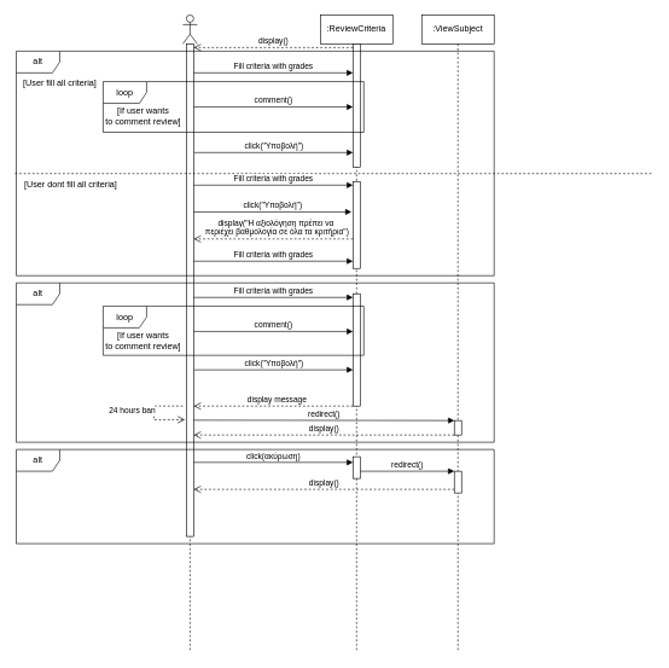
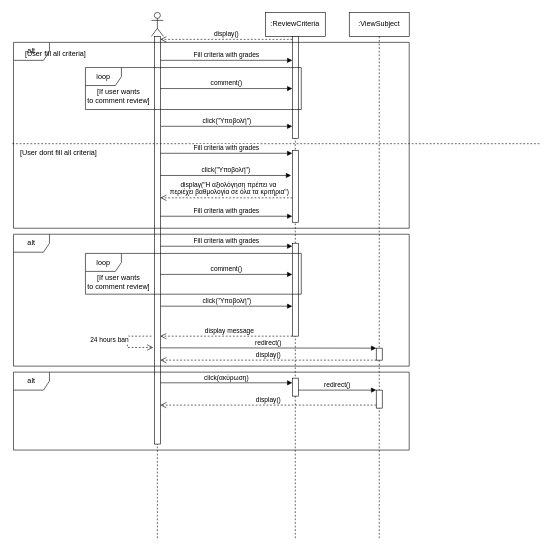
  <mxCell id="0" />
  <mxCell id="1" parent="0" />
  <mxCell id="2" value="" style="shape=umlLifeline;perimeter=lifelinePerimeter;whiteSpace=wrap;html=1;container=1;dropTarget=0;collapsible=0;recursiveResize=0;outlineConnect=0;portConstraint=eastwest;newEdgeStyle={&quot;curved&quot;:0,&quot;rounded&quot;:0};participant=umlActor;" parent="1" vertex="1"><mxGeometry x="252" y="20" width="20" height="880" as="geometry" /></mxCell>
  <mxCell id="3" value="" style="html=1;points=[[0,0,0,0,5],[0,1,0,0,-5],[1,0,0,0,5],[1,1,0,0,-5]];perimeter=orthogonalPerimeter;outlineConnect=0;targetShapes=umlLifeline;portConstraint=eastwest;newEdgeStyle={&quot;curved&quot;:0,&quot;rounded&quot;:0};" parent="2" vertex="1"><mxGeometry x="5" y="40" width="10" height="680" as="geometry" /></mxCell>
  <mxCell id="4" value=":ReviewCriteria" style="shape=umlLifeline;perimeter=lifelinePerimeter;whiteSpace=wrap;html=1;container=1;dropTarget=0;collapsible=0;recursiveResize=0;outlineConnect=0;portConstraint=eastwest;newEdgeStyle={&quot;curved&quot;:0,&quot;rounded&quot;:0};" parent="1" vertex="1"><mxGeometry x="442" y="20" width="100" height="880" as="geometry" /></mxCell>
  <mxCell id="5" value="" style="html=1;points=[[0,0,0,0,5],[0,1,0,0,-5],[1,0,0,0,5],[1,1,0,0,-5]];perimeter=orthogonalPerimeter;outlineConnect=0;targetShapes=umlLifeline;portConstraint=eastwest;newEdgeStyle={&quot;curved&quot;:0,&quot;rounded&quot;:0};" parent="4" vertex="1"><mxGeometry x="45" y="40" width="10" height="170" as="geometry" /></mxCell>
  <mxCell id="6" value="loop" style="shape=umlFrame;whiteSpace=wrap;html=1;pointerEvents=0;" parent="4" vertex="1"><mxGeometry x="-300" y="92" width="360" height="70" as="geometry" /></mxCell>
  <mxCell id="7" value="" style="html=1;points=[[0,0,0,0,5],[0,1,0,0,-5],[1,0,0,0,5],[1,1,0,0,-5]];perimeter=orthogonalPerimeter;outlineConnect=0;targetShapes=umlLifeline;portConstraint=eastwest;newEdgeStyle={&quot;curved&quot;:0,&quot;rounded&quot;:0};" parent="4" vertex="1"><mxGeometry x="45" y="385" width="10" height="155" as="geometry" /></mxCell>
  <mxCell id="8" value=":ViewSubject" style="shape=umlLifeline;perimeter=lifelinePerimeter;whiteSpace=wrap;html=1;container=1;dropTarget=0;collapsible=0;recursiveResize=0;outlineConnect=0;portConstraint=eastwest;newEdgeStyle={&quot;curved&quot;:0,&quot;rounded&quot;:0};" parent="1" vertex="1"><mxGeometry x="582" y="20" width="100" height="880" as="geometry" /></mxCell>
  <mxCell id="9" value="alt" style="shape=umlFrame;whiteSpace=wrap;html=1;pointerEvents=0;" parent="1" vertex="1"><mxGeometry x="22" y="70" width="660" height="310" as="geometry" /></mxCell>
  <mxCell id="10" value="[User dont fill all criteria]" style="text;html=1;align=center;verticalAlign=middle;resizable=0;points=[];autosize=1;strokeColor=none;fillColor=none;" parent="1" vertex="1"><mxGeometry x="22" y="240" width="150" height="30" as="geometry" /></mxCell>
  <mxCell id="11" value="click(&quot;Υποβολή&quot;)" style="html=1;verticalAlign=bottom;endArrow=block;curved=0;rounded=0;exitX=1.1;exitY=0.201;exitDx=0;exitDy=0;exitPerimeter=0;" parent="1" target="5" edge="1"><mxGeometry width="80" relative="1" as="geometry"><mxPoint x="268" y="210" as="sourcePoint" /><mxPoint x="427" y="210" as="targetPoint" /></mxGeometry></mxCell>
  <mxCell id="12" value="[If user wants&lt;div&gt;to comment review]&lt;/div&gt;" style="text;html=1;align=center;verticalAlign=middle;resizable=0;points=[];autosize=1;strokeColor=none;fillColor=none;" parent="1" vertex="1"><mxGeometry x="132" y="140" width="130" height="40" as="geometry" /></mxCell>
  <mxCell id="13" value="comment()" style="html=1;verticalAlign=bottom;endArrow=block;curved=0;rounded=0;entryX=0;entryY=0.512;entryDx=0;entryDy=0;entryPerimeter=0;" parent="1" source="3" target="5" edge="1"><mxGeometry width="80" relative="1" as="geometry"><mxPoint x="437" y="142" as="sourcePoint" /><mxPoint x="587" y="145" as="targetPoint" /><mxPoint as="offset" /></mxGeometry></mxCell>
  <mxCell id="14" value="" style="html=1;points=[[0,0,0,0,5],[0,1,0,0,-5],[1,0,0,0,5],[1,1,0,0,-5]];perimeter=orthogonalPerimeter;outlineConnect=0;targetShapes=umlLifeline;portConstraint=eastwest;newEdgeStyle={&quot;curved&quot;:0,&quot;rounded&quot;:0};" parent="1" vertex="1"><mxGeometry x="487" y="250" width="10" height="120" as="geometry" /></mxCell>
- <mxCell id="15" value="[User fill all criteria]" style="text;html=1;align=center;verticalAlign=middle;resizable=0;points=[];autosize=1;strokeColor=none;fillColor=none;" parent="1" vertex="1"><mxGeometry x="22" y="100" width="120" height="30" as="geometry" /></mxCell>
+ <mxCell id="15" value="[User fill all criteria]" style="text;html=1;align=center;verticalAlign=middle;resizable=0;points=[];autosize=1;strokeColor=none;fillColor=none;" parent="1" vertex="1"><mxGeometry x="32" y="75" width="120" height="30" as="geometry" /></mxCell>
  <mxCell id="16" value="" style="endArrow=none;dashed=1;html=1;rounded=0;exitX=-0.001;exitY=0.249;exitDx=0;exitDy=0;exitPerimeter=0;entryX=1.001;entryY=0.249;entryDx=0;entryDy=0;entryPerimeter=0;" parent="1" edge="1"><mxGeometry width="50" height="50" relative="1" as="geometry"><mxPoint x="20.24" y="239" as="sourcePoint" /><mxPoint x="902" y="239" as="targetPoint" /></mxGeometry></mxCell>
  <mxCell id="17" value="Fill criteria with grades" style="html=1;verticalAlign=bottom;endArrow=block;curved=0;rounded=0;entryX=0;entryY=0;entryDx=0;entryDy=5;entryPerimeter=0;" parent="1" source="3" target="14" edge="1"><mxGeometry width="80" relative="1" as="geometry"><mxPoint x="282" y="280" as="sourcePoint" /><mxPoint x="362" y="280" as="targetPoint" /></mxGeometry></mxCell>
  <mxCell id="18" value="click(&quot;Υποβολή&quot;)" style="html=1;verticalAlign=bottom;endArrow=block;curved=0;rounded=0;entryX=-0.2;entryY=0.35;entryDx=0;entryDy=0;entryPerimeter=0;" parent="1" source="3" target="14" edge="1"><mxGeometry width="80" relative="1" as="geometry"><mxPoint x="268" y="290" as="sourcePoint" /><mxPoint x="427" y="290" as="targetPoint" /></mxGeometry></mxCell>
  <mxCell id="19" value="display(&quot;Η αξιολόγηση πρέπει να&amp;nbsp;&lt;div&gt;περιέχει&amp;nbsp;&lt;span style=&quot;background-color: light-dark(#ffffff, var(--ge-dark-color, #121212)); color: light-dark(rgb(0, 0, 0), rgb(255, 255, 255));&quot;&gt;βαθμολογία σε όλα τα κριτήρια&quot;)&lt;/span&gt;&lt;/div&gt;" style="html=1;verticalAlign=bottom;endArrow=open;dashed=1;endSize=8;curved=0;rounded=0;entryX=1;entryY=0.396;entryDx=0;entryDy=0;entryPerimeter=0;" parent="1" source="14" target="3" edge="1"><mxGeometry x="-0.045" relative="1" as="geometry"><mxPoint x="472" y="340" as="sourcePoint" /><mxPoint x="268" y="340" as="targetPoint" /><mxPoint as="offset" /></mxGeometry></mxCell>
  <mxCell id="20" value="Fill criteria with grades" style="html=1;verticalAlign=bottom;endArrow=block;curved=0;rounded=0;entryX=0;entryY=0.235;entryDx=0;entryDy=0;entryPerimeter=0;" parent="1" source="3" target="5" edge="1"><mxGeometry width="80" relative="1" as="geometry"><mxPoint x="312" y="100" as="sourcePoint" /><mxPoint x="469" y="100" as="targetPoint" /></mxGeometry></mxCell>
  <mxCell id="21" value="Fill criteria with grades" style="html=1;verticalAlign=bottom;endArrow=block;curved=0;rounded=0;" parent="1" source="3" edge="1"><mxGeometry width="80" relative="1" as="geometry"><mxPoint x="272" y="360" as="sourcePoint" /><mxPoint x="487" y="360" as="targetPoint" /></mxGeometry></mxCell>
  <mxCell id="22" value="alt" style="shape=umlFrame;whiteSpace=wrap;html=1;pointerEvents=0;" parent="1" vertex="1"><mxGeometry x="22" y="390" width="660" height="220" as="geometry" /></mxCell>
  <mxCell id="23" value="loop" style="shape=umlFrame;whiteSpace=wrap;html=1;pointerEvents=0;" parent="1" vertex="1"><mxGeometry y="422" width="360" height="68" as="geometry" x="142" /></mxCell>
  <mxCell id="24" value="click(&quot;Υποβολή&quot;)" style="html=1;verticalAlign=bottom;endArrow=block;curved=0;rounded=0;exitX=1.1;exitY=0.201;exitDx=0;exitDy=0;exitPerimeter=0;" parent="1" edge="1"><mxGeometry width="80" relative="1" as="geometry"><mxPoint x="268" y="510" as="sourcePoint" /><mxPoint x="487" y="510" as="targetPoint" /></mxGeometry></mxCell>
  <mxCell id="25" value="[If user wants&lt;div&gt;to comment review]&lt;/div&gt;" style="text;html=1;align=center;verticalAlign=middle;resizable=0;points=[];autosize=1;strokeColor=none;fillColor=none;" parent="1" vertex="1"><mxGeometry x="132" y="450" width="130" height="40" as="geometry" /></mxCell>
  <mxCell id="26" value="comment()" style="html=1;verticalAlign=bottom;endArrow=block;curved=0;rounded=0;entryX=0;entryY=0.512;entryDx=0;entryDy=0;entryPerimeter=0;" parent="1" edge="1"><mxGeometry width="80" relative="1" as="geometry"><mxPoint x="267" y="457" as="sourcePoint" /><mxPoint x="487" y="457" as="targetPoint" /><mxPoint as="offset" /></mxGeometry></mxCell>
  <mxCell id="27" value="Fill criteria with grades" style="html=1;verticalAlign=bottom;endArrow=block;curved=0;rounded=0;entryX=0;entryY=0.235;entryDx=0;entryDy=0;entryPerimeter=0;" parent="1" edge="1"><mxGeometry width="80" relative="1" as="geometry"><mxPoint x="267" y="410" as="sourcePoint" /><mxPoint x="487" y="410" as="targetPoint" /></mxGeometry></mxCell>
  <mxCell id="28" value="display message" style="html=1;verticalAlign=bottom;endArrow=open;dashed=1;endSize=8;curved=0;rounded=0;entryX=1;entryY=0.396;entryDx=0;entryDy=0;entryPerimeter=0;" parent="1" edge="1"><mxGeometry x="-0.045" relative="1" as="geometry"><mxPoint x="487" y="560" as="sourcePoint" /><mxPoint x="267" y="560" as="targetPoint" /><mxPoint as="offset" /></mxGeometry></mxCell>
  <mxCell id="29" value="24 hours ban" style="html=1;verticalAlign=bottom;endArrow=open;dashed=1;endSize=8;curved=0;rounded=0;entryX=-0.2;entryY=0.763;entryDx=0;entryDy=0;entryPerimeter=0;" parent="1" target="3" edge="1"><mxGeometry x="0.09" y="-30" relative="1" as="geometry"><mxPoint x="252" y="560" as="sourcePoint" /><mxPoint x="162" y="570" as="targetPoint" /><Array as="points"><mxPoint x="212" y="560" /><mxPoint x="212" y="579" /></Array><mxPoint as="offset" /></mxGeometry></mxCell>
  <mxCell id="30" value="" style="html=1;points=[[0,0,0,0,5],[0,1,0,0,-5],[1,0,0,0,5],[1,1,0,0,-5]];perimeter=orthogonalPerimeter;outlineConnect=0;targetShapes=umlLifeline;portConstraint=eastwest;newEdgeStyle={&quot;curved&quot;:0,&quot;rounded&quot;:0};" parent="1" vertex="1"><mxGeometry x="627" y="580" width="10" height="20" as="geometry" /></mxCell>
  <mxCell id="31" value="redirect()" style="html=1;verticalAlign=bottom;endArrow=block;curved=0;rounded=0;" parent="1" edge="1"><mxGeometry width="80" relative="1" as="geometry"><mxPoint x="267" y="579.5" as="sourcePoint" /><mxPoint x="627" y="580" as="targetPoint" /></mxGeometry></mxCell>
  <mxCell id="32" value="display()" style="html=1;verticalAlign=bottom;endArrow=open;dashed=1;endSize=8;curved=0;rounded=0;exitX=0;exitY=1;exitDx=0;exitDy=0;exitPerimeter=0;" parent="1" source="30" target="3" edge="1"><mxGeometry relative="1" as="geometry"><mxPoint x="572" y="600" as="sourcePoint" /><mxPoint x="492" y="600" as="targetPoint" /></mxGeometry></mxCell>
  <mxCell id="33" value="alt" style="shape=umlFrame;whiteSpace=wrap;html=1;pointerEvents=0;" parent="1" vertex="1"><mxGeometry x="22" y="620" width="660" height="130" as="geometry" /></mxCell>
  <mxCell id="34" value="click(ακύρωση)" style="html=1;verticalAlign=bottom;endArrow=block;curved=0;rounded=0;entryX=0;entryY=0.26;entryDx=0;entryDy=0;entryPerimeter=0;" parent="1" source="3" target="35" edge="1"><mxGeometry width="80" relative="1" as="geometry"><mxPoint x="272" y="664.5" as="sourcePoint" /><mxPoint x="502" y="664.5" as="targetPoint" /></mxGeometry></mxCell>
  <mxCell id="35" value="" style="html=1;points=[[0,0,0,0,5],[0,1,0,0,-5],[1,0,0,0,5],[1,1,0,0,-5]];perimeter=orthogonalPerimeter;outlineConnect=0;targetShapes=umlLifeline;portConstraint=eastwest;newEdgeStyle={&quot;curved&quot;:0,&quot;rounded&quot;:0};" parent="1" vertex="1"><mxGeometry x="487" y="630" width="10" height="30" as="geometry" /></mxCell>
  <mxCell id="36" value="display()" style="html=1;verticalAlign=bottom;endArrow=open;dashed=1;endSize=8;curved=0;rounded=0;exitX=0;exitY=0;exitDx=0;exitDy=5;exitPerimeter=0;entryX=1;entryY=0;entryDx=0;entryDy=5;entryPerimeter=0;" parent="1" source="5" target="3" edge="1"><mxGeometry relative="1" as="geometry"><mxPoint x="392" y="60" as="sourcePoint" /><mxPoint x="312" y="60" as="targetPoint" /></mxGeometry></mxCell>
  <mxCell id="37" value="" style="html=1;points=[[0,0,0,0,5],[0,1,0,0,-5],[1,0,0,0,5],[1,1,0,0,-5]];perimeter=orthogonalPerimeter;outlineConnect=0;targetShapes=umlLifeline;portConstraint=eastwest;newEdgeStyle={&quot;curved&quot;:0,&quot;rounded&quot;:0};" parent="1" vertex="1"><mxGeometry x="627" y="650" width="10" height="30" as="geometry" /></mxCell>
  <mxCell id="38" value="redirect()" style="html=1;verticalAlign=bottom;endArrow=block;curved=0;rounded=0;" parent="1" source="35" edge="1"><mxGeometry width="80" relative="1" as="geometry"><mxPoint x="547" y="650" as="sourcePoint" /><mxPoint x="627" y="650" as="targetPoint" /></mxGeometry></mxCell>
  <mxCell id="39" value="display()" style="html=1;verticalAlign=bottom;endArrow=open;dashed=1;endSize=8;curved=0;rounded=0;exitX=0;exitY=1;exitDx=0;exitDy=-5;exitPerimeter=0;" parent="1" source="37" target="3" edge="1"><mxGeometry relative="1" as="geometry"><mxPoint x="602" y="679" as="sourcePoint" /><mxPoint x="522" y="679" as="targetPoint" /></mxGeometry></mxCell>
